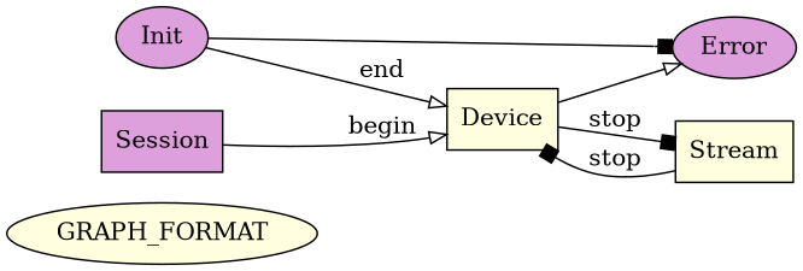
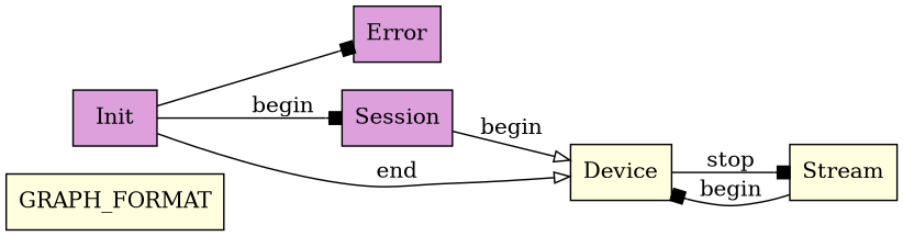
  digraph {
    rankdir=LR
    node [fillcolor=lightyellow style=filled]
    edge [arrowhead=box]
-   GRAPH_FORMAT
-   Init [fillcolor=plum]
-   Error [fillcolor=plum]
+   GRAPH_FORMAT [shape=box]
+   Init [fillcolor=plum shape=box]
+   Error [fillcolor=plum shape=box]
    Session [fillcolor=plum shape=rect]
    Device [shape=rect]
    Stream [shape=rect]
    Init -> Error
+   Init -> Session [label=begin]
    Init -> Device [arrowhead=onormal label=end]
    Session -> Device [arrowhead=onormal label=begin]
-   Device -> Error [arrowhead=onormal]
    Device -> Stream [label=stop]
-   Stream -> Device [label=stop]
+   Stream -> Device [label=begin]
  }
